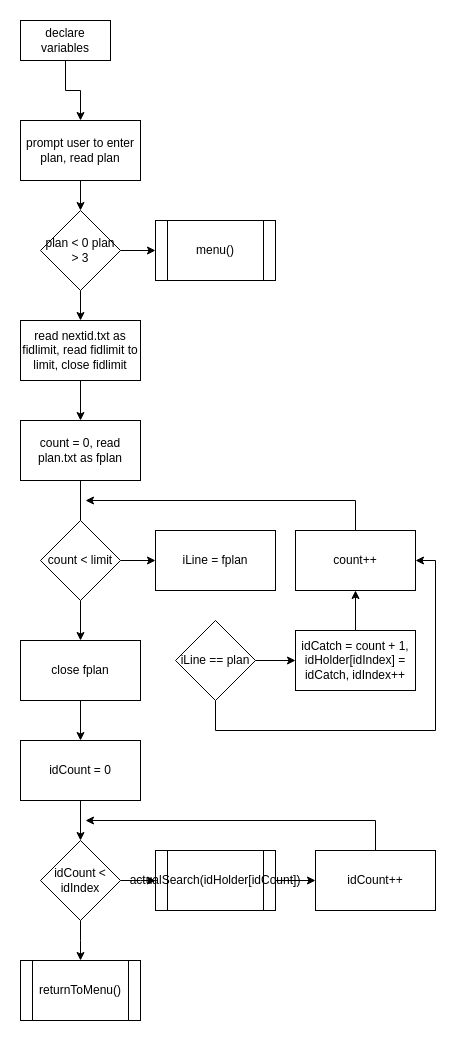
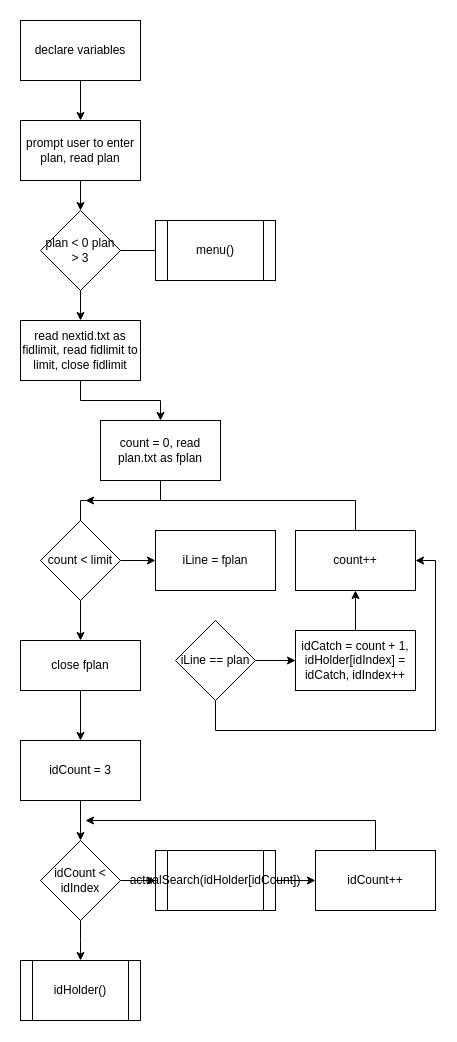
  <mxCell id="0" />
  <mxCell id="1" parent="0" />
  <mxCell id="2" value="" style="edgeStyle=orthogonalEdgeStyle;rounded=0;orthogonalLoop=1;jettySize=auto;html=1;" edge="1" parent="1" source="3" target="5"><mxGeometry relative="1" as="geometry" /></mxCell>
- <mxCell id="3" value="declare variables" style="rounded=0;whiteSpace=wrap;html=1;" vertex="1" parent="1"><mxGeometry x="20" y="20" width="90" height="40" as="geometry" /></mxCell>
+ <mxCell id="3" value="declare variables" style="rounded=0;whiteSpace=wrap;html=1;" vertex="1" parent="1"><mxGeometry x="20" y="20" width="120" height="60" as="geometry" /></mxCell>
  <mxCell id="4" value="" style="edgeStyle=orthogonalEdgeStyle;rounded=0;orthogonalLoop=1;jettySize=auto;html=1;" edge="1" parent="1" source="5" target="35"><mxGeometry relative="1" as="geometry" /></mxCell>
  <mxCell id="5" value="prompt user to enter plan, read plan" style="rounded=0;whiteSpace=wrap;html=1;" vertex="1" parent="1"><mxGeometry x="20" y="120" width="120" height="60" as="geometry" /></mxCell>
  <mxCell id="6" value="" style="edgeStyle=orthogonalEdgeStyle;rounded=0;orthogonalLoop=1;jettySize=auto;html=1;" edge="1" parent="1" source="7" target="9"><mxGeometry relative="1" as="geometry" /></mxCell>
  <mxCell id="7" value="read nextid.txt as fidlimit, read fidlimit to limit, close fidlimit" style="rounded=0;whiteSpace=wrap;html=1;" vertex="1" parent="1"><mxGeometry x="20" y="320" width="120" height="60" as="geometry" /></mxCell>
  <mxCell id="8" value="" style="edgeStyle=orthogonalEdgeStyle;rounded=0;orthogonalLoop=1;jettySize=auto;html=1;endArrow=none;" edge="1" parent="1" source="9" target="12"><mxGeometry relative="1" as="geometry" /></mxCell>
- <mxCell id="9" value="count = 0, read plan.txt as fplan" style="rounded=0;whiteSpace=wrap;html=1;" vertex="1" parent="1"><mxGeometry x="20" y="420" width="120" height="60" as="geometry" /></mxCell>
+ <mxCell id="9" value="count = 0, read plan.txt as fplan" style="rounded=0;whiteSpace=wrap;html=1;" vertex="1" parent="1"><mxGeometry x="100" y="420" width="120" height="60" as="geometry" /></mxCell>
  <mxCell id="10" value="" style="edgeStyle=orthogonalEdgeStyle;rounded=0;orthogonalLoop=1;jettySize=auto;html=1;" edge="1" parent="1" source="12" target="13"><mxGeometry relative="1" as="geometry" /></mxCell>
  <mxCell id="11" value="" style="edgeStyle=orthogonalEdgeStyle;rounded=0;orthogonalLoop=1;jettySize=auto;html=1;" edge="1" parent="1" source="12" target="22"><mxGeometry relative="1" as="geometry" /></mxCell>
  <mxCell id="12" value="count &amp;lt; limit" style="rhombus;whiteSpace=wrap;html=1;" vertex="1" parent="1"><mxGeometry x="40" y="520" width="80" height="80" as="geometry" /></mxCell>
  <mxCell id="13" value="iLine = fplan" style="rounded=0;whiteSpace=wrap;html=1;" vertex="1" parent="1"><mxGeometry x="155" y="530" width="120" height="60" as="geometry" /></mxCell>
  <mxCell id="14" value="" style="edgeStyle=orthogonalEdgeStyle;rounded=0;orthogonalLoop=1;jettySize=auto;html=1;" edge="1" parent="1" source="16" target="18"><mxGeometry relative="1" as="geometry" /></mxCell>
  <mxCell id="15" style="edgeStyle=orthogonalEdgeStyle;rounded=0;orthogonalLoop=1;jettySize=auto;html=1;entryX=1;entryY=0.5;entryDx=0;entryDy=0;" edge="1" parent="1" source="16" target="20"><mxGeometry relative="1" as="geometry"><Array as="points"><mxPoint x="215" y="730" /><mxPoint x="435" y="730" /><mxPoint x="435" y="560" /></Array></mxGeometry></mxCell>
  <mxCell id="16" value="iLine == plan" style="rhombus;whiteSpace=wrap;html=1;" vertex="1" parent="1"><mxGeometry x="175" y="620" width="80" height="80" as="geometry" /></mxCell>
  <mxCell id="17" value="" style="edgeStyle=orthogonalEdgeStyle;rounded=0;orthogonalLoop=1;jettySize=auto;html=1;" edge="1" parent="1" source="18" target="20"><mxGeometry relative="1" as="geometry" /></mxCell>
  <mxCell id="18" value="idCatch = count + 1, idHolder[idIndex] = idCatch, idIndex++" style="rounded=0;whiteSpace=wrap;html=1;" vertex="1" parent="1"><mxGeometry x="295" y="630" width="120" height="60" as="geometry" /></mxCell>
  <mxCell id="19" style="edgeStyle=orthogonalEdgeStyle;rounded=0;orthogonalLoop=1;jettySize=auto;html=1;" edge="1" parent="1" source="20"><mxGeometry relative="1" as="geometry"><mxPoint x="85" y="500" as="targetPoint" /><Array as="points"><mxPoint x="355" y="500" /></Array></mxGeometry></mxCell>
  <mxCell id="20" value="count++" style="rounded=0;whiteSpace=wrap;html=1;" vertex="1" parent="1"><mxGeometry x="295" y="530" width="120" height="60" as="geometry" /></mxCell>
  <mxCell id="21" value="" style="edgeStyle=orthogonalEdgeStyle;rounded=0;orthogonalLoop=1;jettySize=auto;html=1;" edge="1" parent="1" source="22" target="24"><mxGeometry relative="1" as="geometry" /></mxCell>
- <mxCell id="22" value="close fplan" style="rounded=0;whiteSpace=wrap;html=1;" vertex="1" parent="1"><mxGeometry x="20" y="640" width="120" height="60" as="geometry" /></mxCell>
+ <mxCell id="22" value="close fplan" style="rounded=0;whiteSpace=wrap;html=1;" vertex="1" parent="1"><mxGeometry x="20" y="640" width="120" height="50" as="geometry" /></mxCell>
  <mxCell id="23" value="" style="edgeStyle=orthogonalEdgeStyle;rounded=0;orthogonalLoop=1;jettySize=auto;html=1;" edge="1" parent="1" source="24" target="27"><mxGeometry relative="1" as="geometry" /></mxCell>
- <mxCell id="24" value="idCount = 0" style="rounded=0;whiteSpace=wrap;html=1;" vertex="1" parent="1"><mxGeometry x="20" y="740" width="120" height="60" as="geometry" /></mxCell>
+ <mxCell id="24" value="idCount = 3" style="rounded=0;whiteSpace=wrap;html=1;" vertex="1" parent="1"><mxGeometry x="20" y="740" width="120" height="60" as="geometry" /></mxCell>
  <mxCell id="25" value="" style="edgeStyle=orthogonalEdgeStyle;rounded=0;orthogonalLoop=1;jettySize=auto;html=1;" edge="1" parent="1" source="27"><mxGeometry relative="1" as="geometry"><mxPoint x="155" y="880" as="targetPoint" /></mxGeometry></mxCell>
  <mxCell id="26" value="" style="edgeStyle=orthogonalEdgeStyle;rounded=0;orthogonalLoop=1;jettySize=auto;html=1;" edge="1" parent="1" source="27"><mxGeometry relative="1" as="geometry"><mxPoint x="80" y="960" as="targetPoint" /></mxGeometry></mxCell>
  <mxCell id="27" value="idCount &amp;lt; idIndex" style="rhombus;whiteSpace=wrap;html=1;" vertex="1" parent="1"><mxGeometry x="40" y="840" width="80" height="80" as="geometry" /></mxCell>
  <mxCell id="28" value="" style="edgeStyle=orthogonalEdgeStyle;rounded=0;orthogonalLoop=1;jettySize=auto;html=1;" edge="1" parent="1" source="29" target="31"><mxGeometry relative="1" as="geometry" /></mxCell>
  <mxCell id="29" value="actualSearch(idHolder[idCount])" style="shape=process;whiteSpace=wrap;html=1;backgroundOutline=1;" vertex="1" parent="1"><mxGeometry x="155" y="850" width="120" height="60" as="geometry" /></mxCell>
  <mxCell id="30" style="edgeStyle=orthogonalEdgeStyle;rounded=0;orthogonalLoop=1;jettySize=auto;html=1;" edge="1" parent="1" source="31"><mxGeometry relative="1" as="geometry"><mxPoint x="85" y="820" as="targetPoint" /><Array as="points"><mxPoint x="375" y="820" /></Array></mxGeometry></mxCell>
  <mxCell id="31" value="idCount++" style="rounded=0;whiteSpace=wrap;html=1;" vertex="1" parent="1"><mxGeometry x="315" y="850" width="120" height="60" as="geometry" /></mxCell>
- <mxCell id="32" value="returnToMenu()" style="shape=process;whiteSpace=wrap;html=1;backgroundOutline=1;" vertex="1" parent="1"><mxGeometry x="20" y="960" width="120" height="60" as="geometry" /></mxCell>
+ <mxCell id="32" value="idHolder()" style="shape=process;whiteSpace=wrap;html=1;backgroundOutline=1;" vertex="1" parent="1"><mxGeometry x="20" y="960" width="120" height="60" as="geometry" /></mxCell>
  <mxCell id="33" value="" style="edgeStyle=orthogonalEdgeStyle;rounded=0;orthogonalLoop=1;jettySize=auto;html=1;" edge="1" parent="1" source="35" target="7"><mxGeometry relative="1" as="geometry" /></mxCell>
- <mxCell id="34" value="" style="edgeStyle=orthogonalEdgeStyle;rounded=0;orthogonalLoop=1;jettySize=auto;html=1;" edge="1" parent="1" source="35" target="36"><mxGeometry relative="1" as="geometry" /></mxCell>
+ <mxCell id="34" value="" style="edgeStyle=orthogonalEdgeStyle;rounded=0;orthogonalLoop=1;jettySize=auto;html=1;endArrow=none;" edge="1" parent="1" source="35" target="36"><mxGeometry relative="1" as="geometry" /></mxCell>
  <mxCell id="35" value="plan &amp;lt; 0 plan &amp;gt; 3" style="rhombus;whiteSpace=wrap;html=1;" vertex="1" parent="1"><mxGeometry x="40" y="210" width="80" height="80" as="geometry" /></mxCell>
  <mxCell id="36" value="menu()" style="shape=process;whiteSpace=wrap;html=1;backgroundOutline=1;" vertex="1" parent="1"><mxGeometry x="155" y="220" width="120" height="60" as="geometry" /></mxCell>
